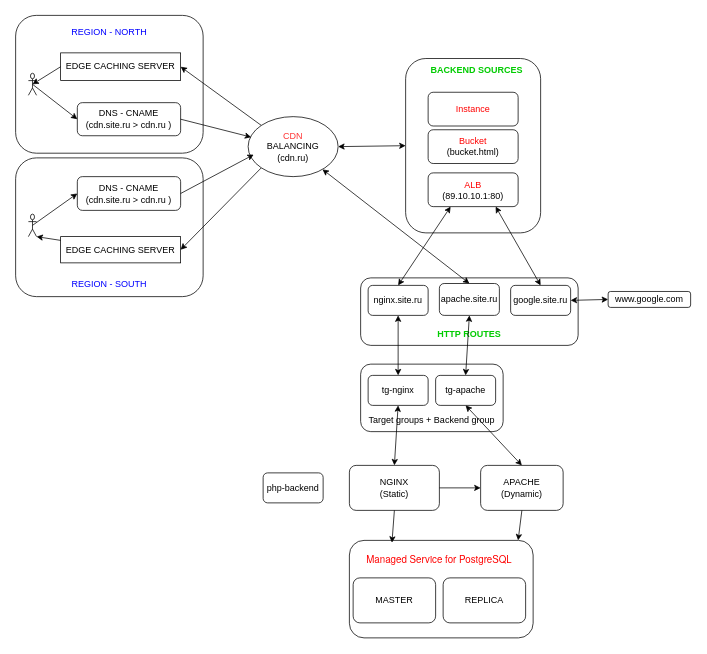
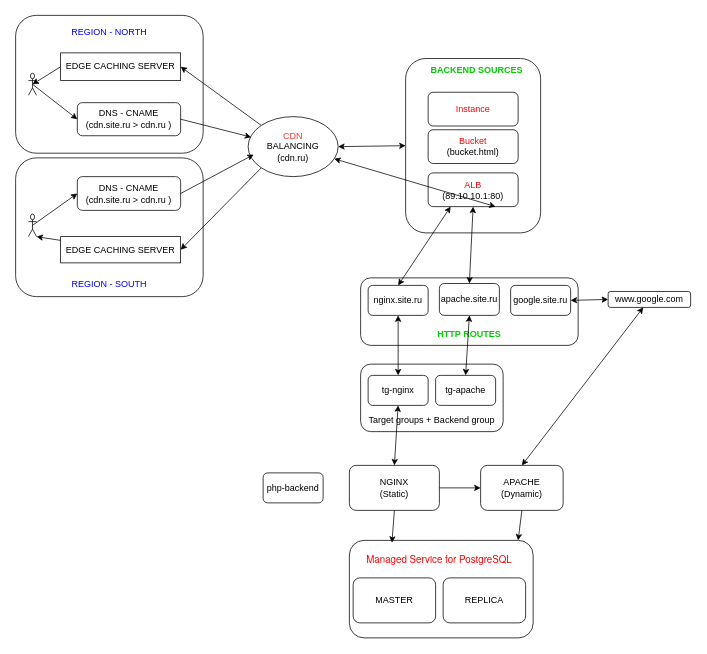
  <mxCell id="0" />
  <mxCell id="1" parent="0" />
  <mxCell id="2" value="" style="rounded=1;whiteSpace=wrap;html=1;" vertex="1" parent="1"><mxGeometry x="480" y="370" width="290" height="90" as="geometry" /></mxCell>
  <mxCell id="3" value="" style="group" vertex="1" connectable="0" parent="1"><mxGeometry x="20" y="20" width="250" height="183.75" as="geometry" /></mxCell>
  <mxCell id="4" value="" style="rounded=1;whiteSpace=wrap;html=1;" vertex="1" parent="3"><mxGeometry width="250" height="183.75" as="geometry" /></mxCell>
  <mxCell id="5" value="&lt;font style=&quot;color: rgb(0, 0, 255);&quot;&gt;REGION - NORTH&lt;/font&gt;" style="text;html=1;align=center;verticalAlign=middle;whiteSpace=wrap;rounded=0;" vertex="1" parent="3"><mxGeometry x="17.045" y="5.996" width="215.909" height="33.994" as="geometry" /></mxCell>
  <mxCell id="6" value="&lt;div&gt;&lt;span style=&quot;background-color: transparent; color: light-dark(rgb(0, 0, 0), rgb(255, 255, 255));&quot;&gt;EDGE CACHING&amp;nbsp;&lt;/span&gt;&lt;span style=&quot;background-color: transparent; color: light-dark(rgb(0, 0, 0), rgb(255, 255, 255));&quot;&gt;SERVER&lt;/span&gt;&lt;/div&gt;" style="rounded=0;whiteSpace=wrap;html=1;" vertex="1" parent="3"><mxGeometry x="60" y="50" width="160" height="36.98" as="geometry" /></mxCell>
  <mxCell id="7" value="DNS - CNAME&lt;div&gt;(cdn.site.ru &amp;gt; cdn.ru )&lt;/div&gt;" style="rounded=1;whiteSpace=wrap;html=1;" vertex="1" parent="3"><mxGeometry x="82.26" y="116.38" width="137.74" height="44.1" as="geometry" /></mxCell>
  <mxCell id="8" value="Actor" style="shape=umlActor;verticalLabelPosition=bottom;verticalAlign=top;html=1;outlineConnect=0;fontColor=none;noLabel=1;" vertex="1" parent="3"><mxGeometry x="17.043" y="77.175" width="10.87" height="29.4" as="geometry" /></mxCell>
  <mxCell id="9" value="" style="endArrow=classic;html=1;rounded=0;exitX=0.5;exitY=0.5;exitDx=0;exitDy=0;exitPerimeter=0;entryX=0;entryY=0.5;entryDx=0;entryDy=0;" edge="1" parent="3" source="8" target="7"><mxGeometry width="50" height="50" relative="1" as="geometry"><mxPoint x="586.957" y="155.575" as="sourcePoint" /><mxPoint x="641.304" y="106.575" as="targetPoint" /></mxGeometry></mxCell>
  <mxCell id="10" value="" style="endArrow=classic;html=1;rounded=0;exitX=0;exitY=0.5;exitDx=0;exitDy=0;entryX=0.5;entryY=0.5;entryDx=0;entryDy=0;entryPerimeter=0;" edge="1" parent="3" source="6" target="8"><mxGeometry width="50" height="50" relative="1" as="geometry"><mxPoint x="586.957" y="155.575" as="sourcePoint" /><mxPoint x="641.304" y="106.575" as="targetPoint" /></mxGeometry></mxCell>
  <mxCell id="11" value="" style="group" vertex="1" connectable="0" parent="1"><mxGeometry x="20" y="210" width="250" height="185" as="geometry" /></mxCell>
  <mxCell id="12" value="" style="rounded=1;whiteSpace=wrap;html=1;" vertex="1" parent="11"><mxGeometry width="250" height="185" as="geometry" /></mxCell>
  <mxCell id="13" value="&lt;font style=&quot;color: rgb(0, 0, 255);&quot;&gt;REGION - SOUTH&lt;/font&gt;" style="text;html=1;align=center;verticalAlign=middle;whiteSpace=wrap;rounded=0;" vertex="1" parent="11"><mxGeometry x="17.045" y="150.312" width="215.909" height="34.688" as="geometry" /></mxCell>
  <mxCell id="14" value="DNS -&amp;nbsp;&lt;span style=&quot;background-color: transparent; color: light-dark(rgb(0, 0, 0), rgb(255, 255, 255));&quot;&gt;CNAME&lt;/span&gt;&lt;div&gt;&lt;div&gt;(cdn.site.ru &amp;gt; cdn.ru )&lt;/div&gt;&lt;/div&gt;" style="rounded=1;whiteSpace=wrap;html=1;" vertex="1" parent="11"><mxGeometry x="82.26" y="25" width="137.74" height="45" as="geometry" /></mxCell>
  <mxCell id="15" value="EDGE CACHING SERVER" style="rounded=0;whiteSpace=wrap;html=1;" vertex="1" parent="11"><mxGeometry x="60" y="105" width="160" height="35" as="geometry" /></mxCell>
  <mxCell id="16" value="Actor" style="shape=umlActor;verticalLabelPosition=bottom;verticalAlign=top;html=1;outlineConnect=0;strokeColor=default;fontColor=none;noLabel=1;" vertex="1" parent="11"><mxGeometry x="17.043" y="75" width="10.87" height="30" as="geometry" /></mxCell>
  <mxCell id="17" value="" style="endArrow=classic;html=1;rounded=0;entryX=0;entryY=0.5;entryDx=0;entryDy=0;exitX=0.5;exitY=0.5;exitDx=0;exitDy=0;exitPerimeter=0;" edge="1" parent="11" source="16" target="14"><mxGeometry width="50" height="50" relative="1" as="geometry"><mxPoint x="76.087" y="90" as="sourcePoint" /><mxPoint x="292.391" y="11" as="targetPoint" /></mxGeometry></mxCell>
  <mxCell id="18" value="" style="endArrow=classic;html=1;rounded=0;entryX=1;entryY=1;entryDx=0;entryDy=0;entryPerimeter=0;" edge="1" parent="11" source="15" target="16"><mxGeometry width="50" height="50" relative="1" as="geometry"><mxPoint x="152.174" y="115" as="sourcePoint" /><mxPoint x="206.522" y="65" as="targetPoint" /></mxGeometry></mxCell>
  <mxCell id="19" value="" style="rounded=1;whiteSpace=wrap;html=1;" vertex="1" parent="1"><mxGeometry x="540" y="77.5" width="180" height="232.5" as="geometry" /></mxCell>
  <mxCell id="20" value="&lt;font style=&quot;color: rgb(255, 51, 51);&quot;&gt;CDN&lt;/font&gt;&lt;div&gt;BALANCING&lt;/div&gt;&lt;div&gt;(cdn.ru)&lt;/div&gt;" style="ellipse;whiteSpace=wrap;html=1;" vertex="1" parent="1"><mxGeometry x="330" y="155" width="120" height="80" as="geometry" /></mxCell>
  <mxCell id="21" value="" style="endArrow=classic;html=1;rounded=0;exitX=1;exitY=0.5;exitDx=0;exitDy=0;entryX=0.062;entryY=0.633;entryDx=0;entryDy=0;entryPerimeter=0;" edge="1" parent="1" source="14" target="20"><mxGeometry width="50" height="50" relative="1" as="geometry"><mxPoint x="140" y="285" as="sourcePoint" /><mxPoint x="330" y="206" as="targetPoint" /></mxGeometry></mxCell>
  <mxCell id="22" value="" style="endArrow=classic;html=1;rounded=0;exitX=0;exitY=1;exitDx=0;exitDy=0;entryX=1;entryY=0.5;entryDx=0;entryDy=0;" edge="1" parent="1" source="20" target="15"><mxGeometry width="50" height="50" relative="1" as="geometry"><mxPoint x="320" y="310" as="sourcePoint" /><mxPoint x="370" y="260" as="targetPoint" /></mxGeometry></mxCell>
  <mxCell id="23" value="" style="endArrow=classic;html=1;rounded=0;exitX=1;exitY=0.5;exitDx=0;exitDy=0;entryX=0.034;entryY=0.342;entryDx=0;entryDy=0;entryPerimeter=0;" edge="1" parent="1" source="7" target="20"><mxGeometry width="50" height="50" relative="1" as="geometry"><mxPoint x="580" y="175" as="sourcePoint" /><mxPoint x="630" y="125" as="targetPoint" /></mxGeometry></mxCell>
  <mxCell id="24" value="" style="endArrow=classic;html=1;rounded=0;exitX=0;exitY=0;exitDx=0;exitDy=0;entryX=1;entryY=0.5;entryDx=0;entryDy=0;" edge="1" parent="1" source="20" target="6"><mxGeometry width="50" height="50" relative="1" as="geometry"><mxPoint x="580" y="175" as="sourcePoint" /><mxPoint x="630" y="125" as="targetPoint" /></mxGeometry></mxCell>
  <mxCell id="25" value="&lt;font style=&quot;color: rgb(0, 204, 0);&quot;&gt;&lt;b style=&quot;&quot;&gt;BACKEND SOURCES&lt;/b&gt;&lt;/font&gt;" style="text;html=1;align=center;verticalAlign=middle;whiteSpace=wrap;rounded=0;" vertex="1" parent="1"><mxGeometry x="570" y="77.5" width="130" height="30" as="geometry" /></mxCell>
  <mxCell id="26" value="google.site.ru" style="rounded=1;whiteSpace=wrap;html=1;" vertex="1" parent="1"><mxGeometry x="680" y="380" width="80" height="40" as="geometry" /></mxCell>
  <mxCell id="27" value="nginx.site.ru" style="rounded=1;whiteSpace=wrap;html=1;" vertex="1" parent="1"><mxGeometry x="490" y="380" width="80" height="40" as="geometry" /></mxCell>
  <mxCell id="28" value="apache.site.ru" style="rounded=1;whiteSpace=wrap;html=1;" vertex="1" parent="1"><mxGeometry x="585" y="377.5" width="80" height="42.5" as="geometry" /></mxCell>
  <mxCell id="29" value="&lt;font style=&quot;color: rgb(255, 0, 0);&quot;&gt;Instance&lt;/font&gt;" style="rounded=1;whiteSpace=wrap;html=1;" vertex="1" parent="1"><mxGeometry x="570" y="122.5" width="120" height="45" as="geometry" /></mxCell>
  <mxCell id="30" value="&lt;font style=&quot;color: rgb(255, 0, 0);&quot;&gt;ALB&lt;/font&gt;&lt;div&gt;(89.10.10.1:80)&lt;/div&gt;" style="rounded=1;whiteSpace=wrap;html=1;" vertex="1" parent="1"><mxGeometry x="570" y="230" width="120" height="45" as="geometry" /></mxCell>
  <mxCell id="31" value="&lt;font style=&quot;color: rgb(255, 0, 0);&quot;&gt;Bucket&lt;/font&gt;&lt;div&gt;&lt;font style=&quot;color: rgb(0, 0, 0);&quot;&gt;(bucket.html)&lt;/font&gt;&lt;/div&gt;" style="rounded=1;whiteSpace=wrap;html=1;" vertex="1" parent="1"><mxGeometry x="570" y="172.5" width="120" height="45" as="geometry" /></mxCell>
  <mxCell id="32" value="" style="endArrow=classic;startArrow=classic;html=1;rounded=0;entryX=0;entryY=0.5;entryDx=0;entryDy=0;exitX=1;exitY=0.5;exitDx=0;exitDy=0;" edge="1" parent="1" source="20" target="19"><mxGeometry width="50" height="50" relative="1" as="geometry"><mxPoint x="390" y="360" as="sourcePoint" /><mxPoint x="440" y="310" as="targetPoint" /></mxGeometry></mxCell>
  <mxCell id="33" value="" style="endArrow=classic;startArrow=classic;html=1;rounded=0;entryX=0.5;entryY=0;entryDx=0;entryDy=0;exitX=0.25;exitY=1;exitDx=0;exitDy=0;" edge="1" parent="1" source="30" target="27"><mxGeometry width="50" height="50" relative="1" as="geometry"><mxPoint x="390" y="360" as="sourcePoint" /><mxPoint x="440" y="310" as="targetPoint" /></mxGeometry></mxCell>
- <mxCell id="34" value="" style="endArrow=classic;startArrow=classic;html=1;rounded=0;exitX=0.5;exitY=0;exitDx=0;exitDy=0;" edge="1" parent="1" source="28" target="20"><mxGeometry width="50" height="50" relative="1" as="geometry"><mxPoint x="390" y="360" as="sourcePoint" /><mxPoint x="630" y="270" as="targetPoint" /></mxGeometry></mxCell>
- <mxCell id="35" value="" style="endArrow=classic;startArrow=classic;html=1;rounded=0;entryX=0.5;entryY=0;entryDx=0;entryDy=0;exitX=0.75;exitY=1;exitDx=0;exitDy=0;" edge="1" parent="1" source="30" target="26"><mxGeometry width="50" height="50" relative="1" as="geometry"><mxPoint x="390" y="360" as="sourcePoint" /><mxPoint x="440" y="310" as="targetPoint" /></mxGeometry></mxCell>
+ <mxCell id="34" value="" style="endArrow=classic;startArrow=classic;html=1;rounded=0;exitX=0.5;exitY=0;exitDx=0;exitDy=0;entryX=0.5;entryY=1;entryDx=0;entryDy=0;" edge="1" parent="1" source="28" target="30"><mxGeometry width="50" height="50" relative="1" as="geometry"><mxPoint x="390" y="360" as="sourcePoint" /><mxPoint x="630" y="270" as="targetPoint" /></mxGeometry></mxCell>
+ <mxCell id="35" value="" style="endArrow=classic;startArrow=classic;html=1;rounded=0;exitX=0.75;exitY=1;exitDx=0;exitDy=0;" edge="1" parent="1" source="30" target="20"><mxGeometry width="50" height="50" relative="1" as="geometry"><mxPoint x="390" y="360" as="sourcePoint" /><mxPoint x="440" y="310" as="targetPoint" /></mxGeometry></mxCell>
  <mxCell id="36" value="&lt;font style=&quot;color: rgb(0, 204, 0);&quot;&gt;&lt;b&gt;HTTP ROUTES&lt;/b&gt;&lt;/font&gt;" style="text;html=1;align=center;verticalAlign=middle;whiteSpace=wrap;rounded=0;" vertex="1" parent="1"><mxGeometry x="540" y="430" width="170" height="30" as="geometry" /></mxCell>
  <mxCell id="37" value="" style="rounded=1;whiteSpace=wrap;html=1;" vertex="1" parent="1"><mxGeometry x="480" y="485" width="190" height="90" as="geometry" /></mxCell>
  <mxCell id="38" value="Target groups + Backend group" style="text;html=1;align=center;verticalAlign=middle;whiteSpace=wrap;rounded=0;" vertex="1" parent="1"><mxGeometry x="490" y="545" width="170" height="30" as="geometry" /></mxCell>
  <mxCell id="39" value="www.google.com" style="rounded=1;whiteSpace=wrap;html=1;" vertex="1" parent="1"><mxGeometry x="810" y="388.13" width="110" height="21.25" as="geometry" /></mxCell>
  <mxCell id="40" value="" style="endArrow=classic;startArrow=classic;html=1;rounded=0;entryX=0;entryY=0.5;entryDx=0;entryDy=0;exitX=1;exitY=0.5;exitDx=0;exitDy=0;" edge="1" parent="1" source="26" target="39"><mxGeometry width="50" height="50" relative="1" as="geometry"><mxPoint x="390" y="360" as="sourcePoint" /><mxPoint x="440" y="310" as="targetPoint" /></mxGeometry></mxCell>
  <mxCell id="41" value="NGINX&lt;div&gt;&lt;div&gt;(Static)&lt;/div&gt;&lt;/div&gt;" style="rounded=1;whiteSpace=wrap;html=1;" vertex="1" parent="1"><mxGeometry x="465" y="620" width="120" height="60" as="geometry" /></mxCell>
  <mxCell id="42" value="APACHE&lt;div&gt;(Dynamic)&lt;/div&gt;" style="rounded=1;whiteSpace=wrap;html=1;" vertex="1" parent="1"><mxGeometry x="640" y="620" width="110" height="60" as="geometry" /></mxCell>
  <mxCell id="43" value="" style="group" vertex="1" connectable="0" parent="1"><mxGeometry x="465" y="720" width="245" height="130" as="geometry" /></mxCell>
  <mxCell id="44" value="" style="rounded=1;whiteSpace=wrap;html=1;" vertex="1" parent="43"><mxGeometry width="245" height="130" as="geometry" /></mxCell>
  <mxCell id="45" value="REPLICA" style="rounded=1;whiteSpace=wrap;html=1;" vertex="1" parent="43"><mxGeometry x="125" y="50" width="110" height="60" as="geometry" /></mxCell>
  <mxCell id="46" value="&lt;div&gt;MASTER&lt;/div&gt;" style="rounded=1;whiteSpace=wrap;html=1;" vertex="1" parent="43"><mxGeometry x="5" y="50" width="110" height="60" as="geometry" /></mxCell>
  <mxCell id="47" value="&lt;a style=&quot;scrollbar-color: var(--darkreader-background-b0b0b0, #8b8781) var(--darkreader-background-f1f1f1, #b3b1ad); box-sizing: inherit; border-radius: 8px; text-decoration-line: none; align-items: center; height: 42px; padding: 10px 15px; display: inline-flex; position: relative; background: var(--darkreader-bg--g-color-base-simple-hover); font-family: &amp;quot;YS Text&amp;quot;, &amp;quot;Helvetica Neue&amp;quot;, Arial, Helvetica, sans-serif; font-size: 13px; text-align: start;&quot; href=&quot;https://console.yandex.cloud/folders/b1g414bhiuejkip9g1mb/managed-postgresql&quot; class=&quot;cloud-link folder-dashboard__product folder-dashboard__link&quot;&gt;&lt;div style=&quot;scrollbar-color: var(--darkreader-background-b0b0b0, #8b8781) var(--darkreader-background-f1f1f1, #b3b1ad); box-sizing: inherit; flex: 1 1 0%; margin-top: 1px;&quot; class=&quot;folder-dashboard__product-content&quot;&gt;&lt;div style=&quot;scrollbar-color: var(--darkreader-background-b0b0b0, #8b8781) var(--darkreader-background-f1f1f1, #b3b1ad); box-sizing: inherit; text-wrap: nowrap; text-overflow: ellipsis; cursor: pointer; overflow: hidden;&quot; class=&quot;folder-dashboard__product-name&quot;&gt;&lt;span style=&quot;scrollbar-color: var(--darkreader-background-b0b0b0, #8b8781) var(--darkreader-background-f1f1f1, #b3b1ad); box-sizing: inherit;&quot;&gt;&lt;font style=&quot;color: rgb(255, 0, 0);&quot;&gt;Managed Service for&amp;nbsp;PostgreSQL&lt;/font&gt;&lt;/span&gt;&lt;/div&gt;&lt;/div&gt;&lt;/a&gt;" style="text;html=1;align=center;verticalAlign=middle;whiteSpace=wrap;rounded=0;" vertex="1" parent="43"><mxGeometry x="15" y="10" width="210" height="30" as="geometry" /></mxCell>
  <mxCell id="48" value="tg-apache" style="rounded=1;whiteSpace=wrap;html=1;" vertex="1" parent="1"><mxGeometry x="580" y="500" width="80" height="40" as="geometry" /></mxCell>
  <mxCell id="49" value="tg&lt;span style=&quot;background-color: transparent; color: light-dark(rgb(0, 0, 0), rgb(255, 255, 255));&quot;&gt;-nginx&lt;/span&gt;" style="rounded=1;whiteSpace=wrap;html=1;" vertex="1" parent="1"><mxGeometry x="490" y="500" width="80" height="40" as="geometry" /></mxCell>
  <mxCell id="50" value="" style="endArrow=classic;startArrow=classic;html=1;rounded=0;entryX=0.5;entryY=1;entryDx=0;entryDy=0;exitX=0.5;exitY=0;exitDx=0;exitDy=0;" edge="1" parent="1" source="49" target="27"><mxGeometry width="50" height="50" relative="1" as="geometry"><mxPoint x="390" y="500" as="sourcePoint" /><mxPoint x="440" y="450" as="targetPoint" /></mxGeometry></mxCell>
  <mxCell id="51" value="" style="endArrow=classic;startArrow=classic;html=1;rounded=0;entryX=0.5;entryY=1;entryDx=0;entryDy=0;exitX=0.5;exitY=0;exitDx=0;exitDy=0;" edge="1" parent="1" source="48" target="28"><mxGeometry width="50" height="50" relative="1" as="geometry"><mxPoint x="390" y="500" as="sourcePoint" /><mxPoint x="440" y="450" as="targetPoint" /></mxGeometry></mxCell>
  <mxCell id="52" value="" style="endArrow=classic;startArrow=classic;html=1;rounded=0;entryX=0.5;entryY=1;entryDx=0;entryDy=0;exitX=0.5;exitY=0;exitDx=0;exitDy=0;" edge="1" parent="1" source="41" target="49"><mxGeometry width="50" height="50" relative="1" as="geometry"><mxPoint x="390" y="510" as="sourcePoint" /><mxPoint x="440" y="460" as="targetPoint" /></mxGeometry></mxCell>
- <mxCell id="53" value="" style="endArrow=classic;startArrow=classic;html=1;rounded=0;entryX=0.5;entryY=1;entryDx=0;entryDy=0;exitX=0.5;exitY=0;exitDx=0;exitDy=0;" edge="1" parent="1" source="42" target="48"><mxGeometry width="50" height="50" relative="1" as="geometry"><mxPoint x="390" y="510" as="sourcePoint" /><mxPoint x="440" y="460" as="targetPoint" /></mxGeometry></mxCell>
+ <mxCell id="53" value="" style="endArrow=classic;startArrow=classic;html=1;rounded=0;exitX=0.5;exitY=0;exitDx=0;exitDy=0;" edge="1" parent="1" source="42" target="39"><mxGeometry width="50" height="50" relative="1" as="geometry"><mxPoint x="390" y="510" as="sourcePoint" /><mxPoint x="440" y="460" as="targetPoint" /></mxGeometry></mxCell>
  <mxCell id="54" value="" style="endArrow=classic;html=1;rounded=0;exitX=0.5;exitY=1;exitDx=0;exitDy=0;entryX=0.199;entryY=-0.23;entryDx=0;entryDy=0;entryPerimeter=0;" edge="1" parent="1" source="41" target="47"><mxGeometry width="50" height="50" relative="1" as="geometry"><mxPoint x="390" y="580" as="sourcePoint" /><mxPoint x="440" y="530" as="targetPoint" /></mxGeometry></mxCell>
  <mxCell id="55" value="" style="endArrow=classic;html=1;rounded=0;entryX=0;entryY=0.5;entryDx=0;entryDy=0;exitX=1;exitY=0.5;exitDx=0;exitDy=0;" edge="1" parent="1" source="41" target="42"><mxGeometry width="50" height="50" relative="1" as="geometry"><mxPoint x="390" y="580" as="sourcePoint" /><mxPoint x="440" y="530" as="targetPoint" /></mxGeometry></mxCell>
  <mxCell id="56" value="php-backend" style="rounded=1;whiteSpace=wrap;html=1;" vertex="1" parent="1"><mxGeometry x="350" y="630" width="80" height="40" as="geometry" /></mxCell>
  <mxCell id="57" value="" style="endArrow=classic;html=1;rounded=0;exitX=0.5;exitY=1;exitDx=0;exitDy=0;entryX=1;entryY=-0.333;entryDx=0;entryDy=0;entryPerimeter=0;" edge="1" parent="1" source="42" target="47"><mxGeometry width="50" height="50" relative="1" as="geometry"><mxPoint x="390" y="730" as="sourcePoint" /><mxPoint x="440" y="680" as="targetPoint" /></mxGeometry></mxCell>
